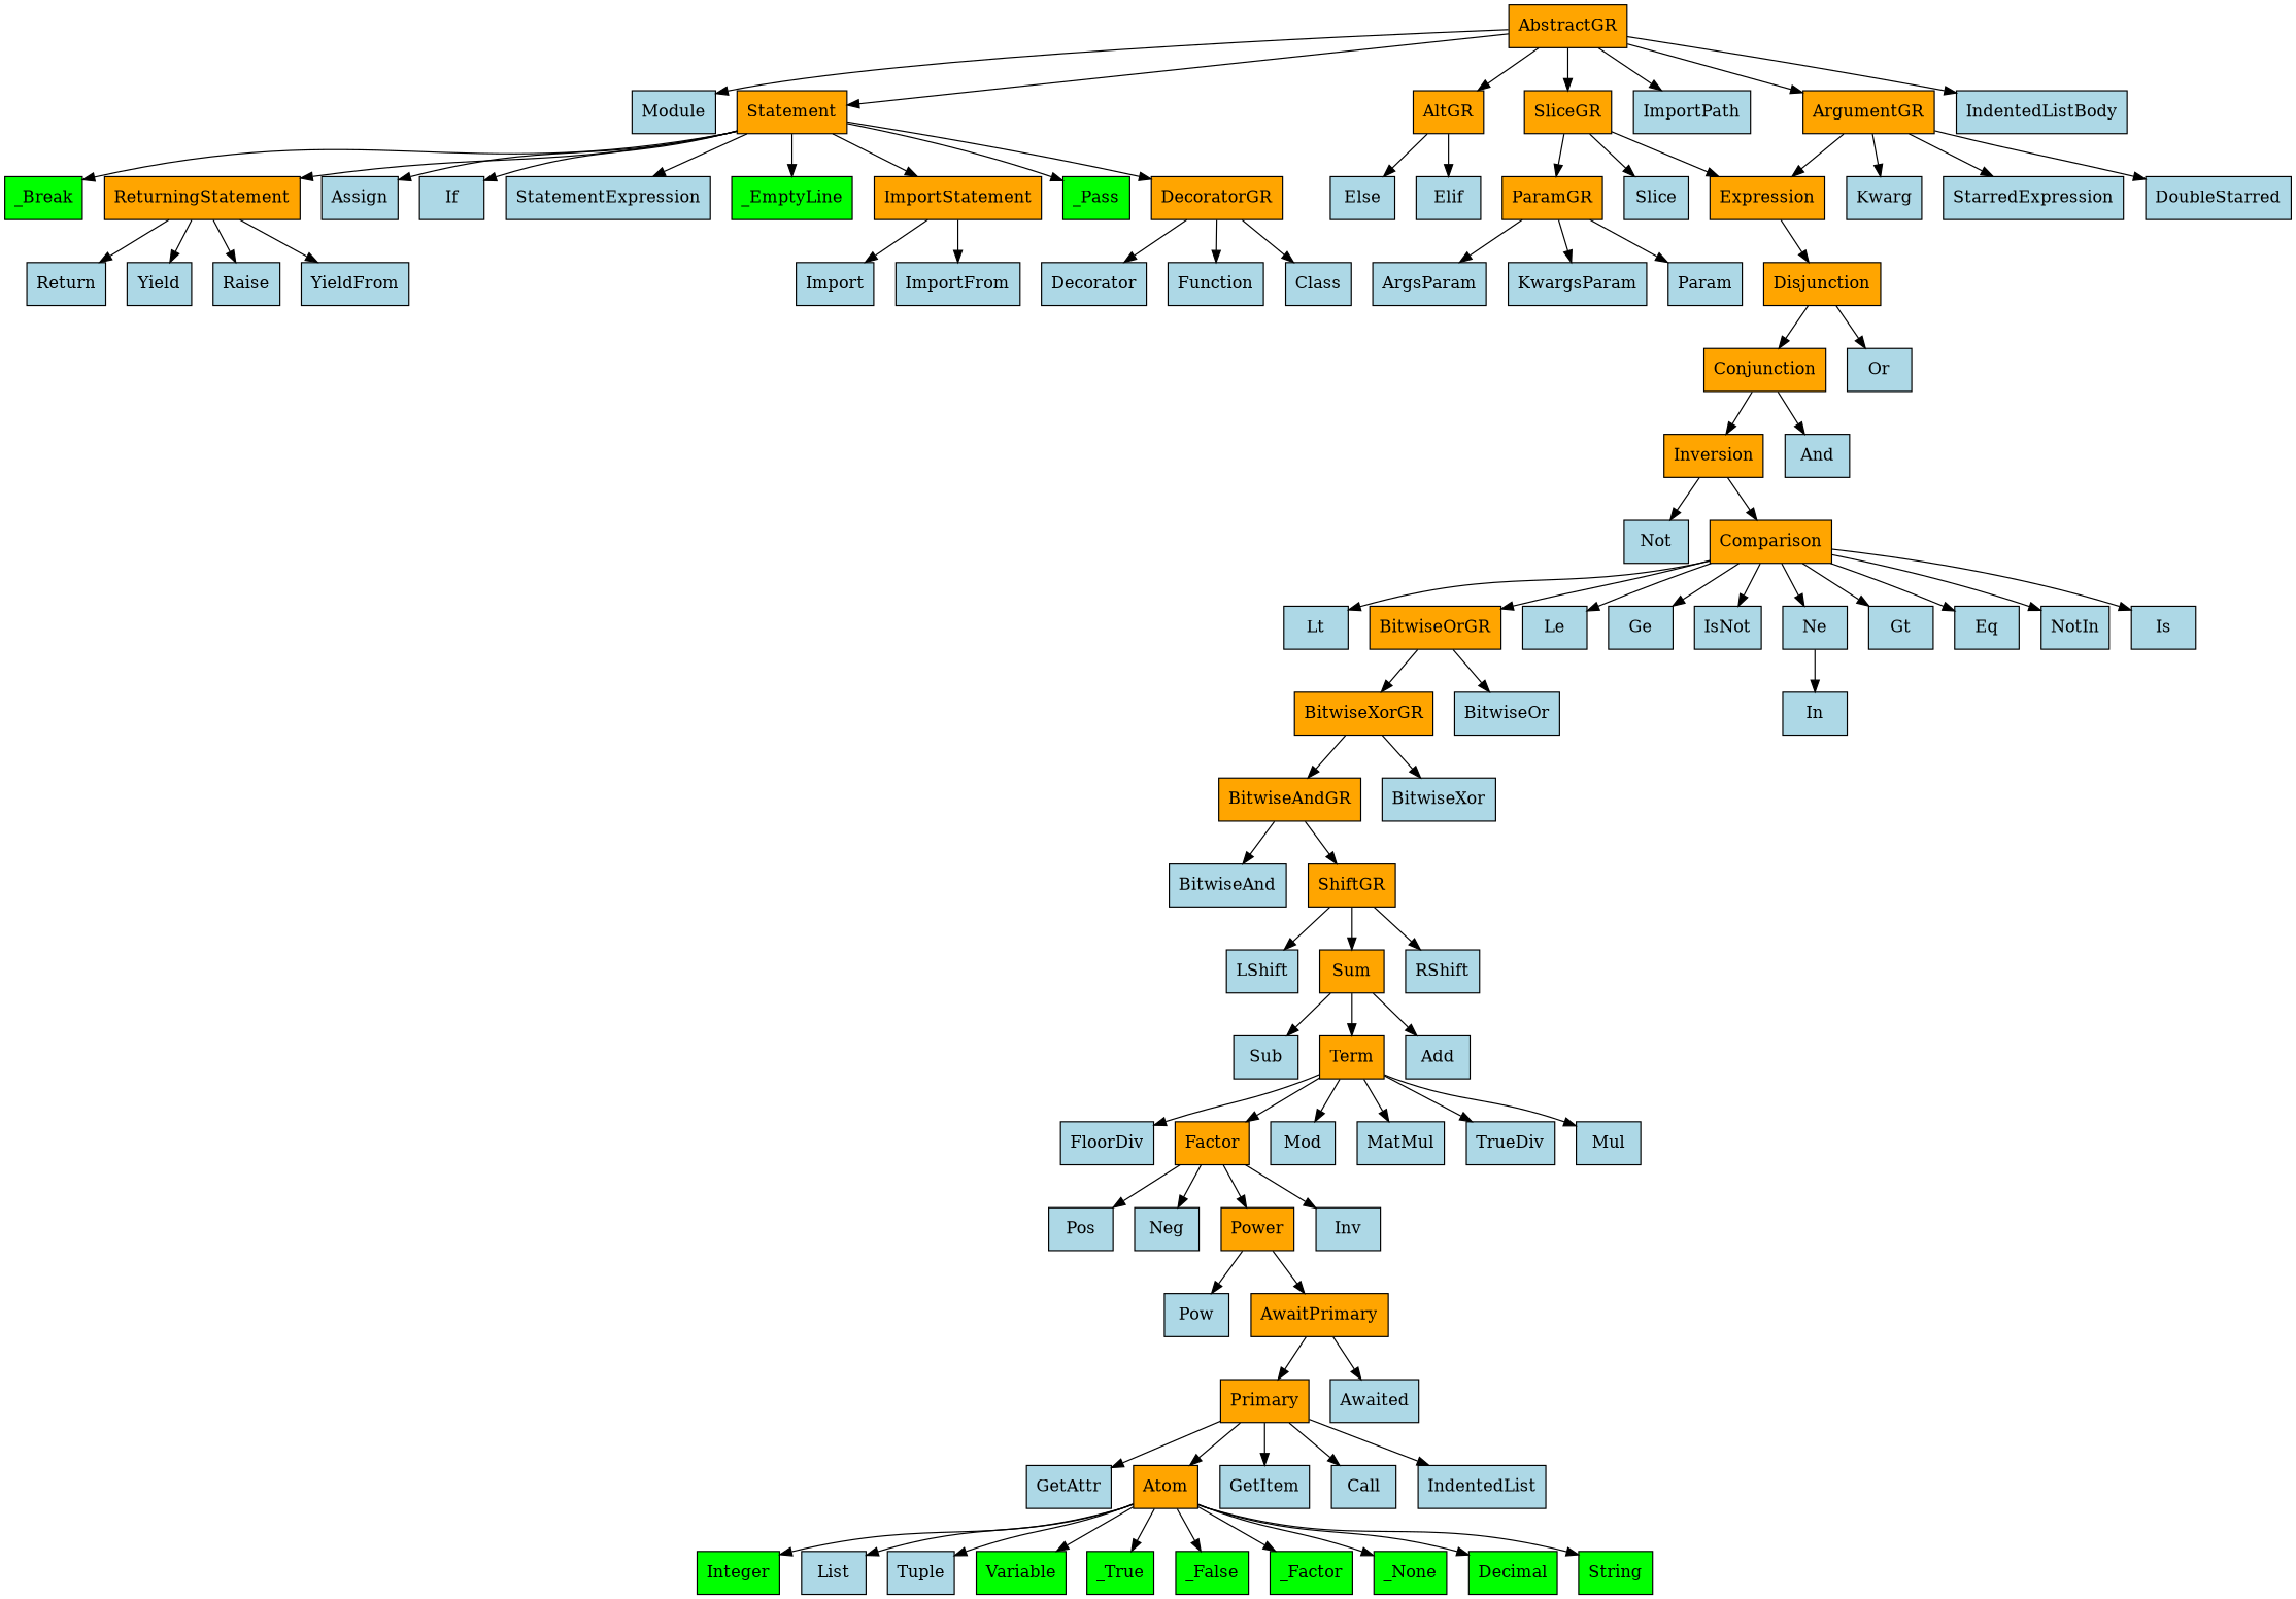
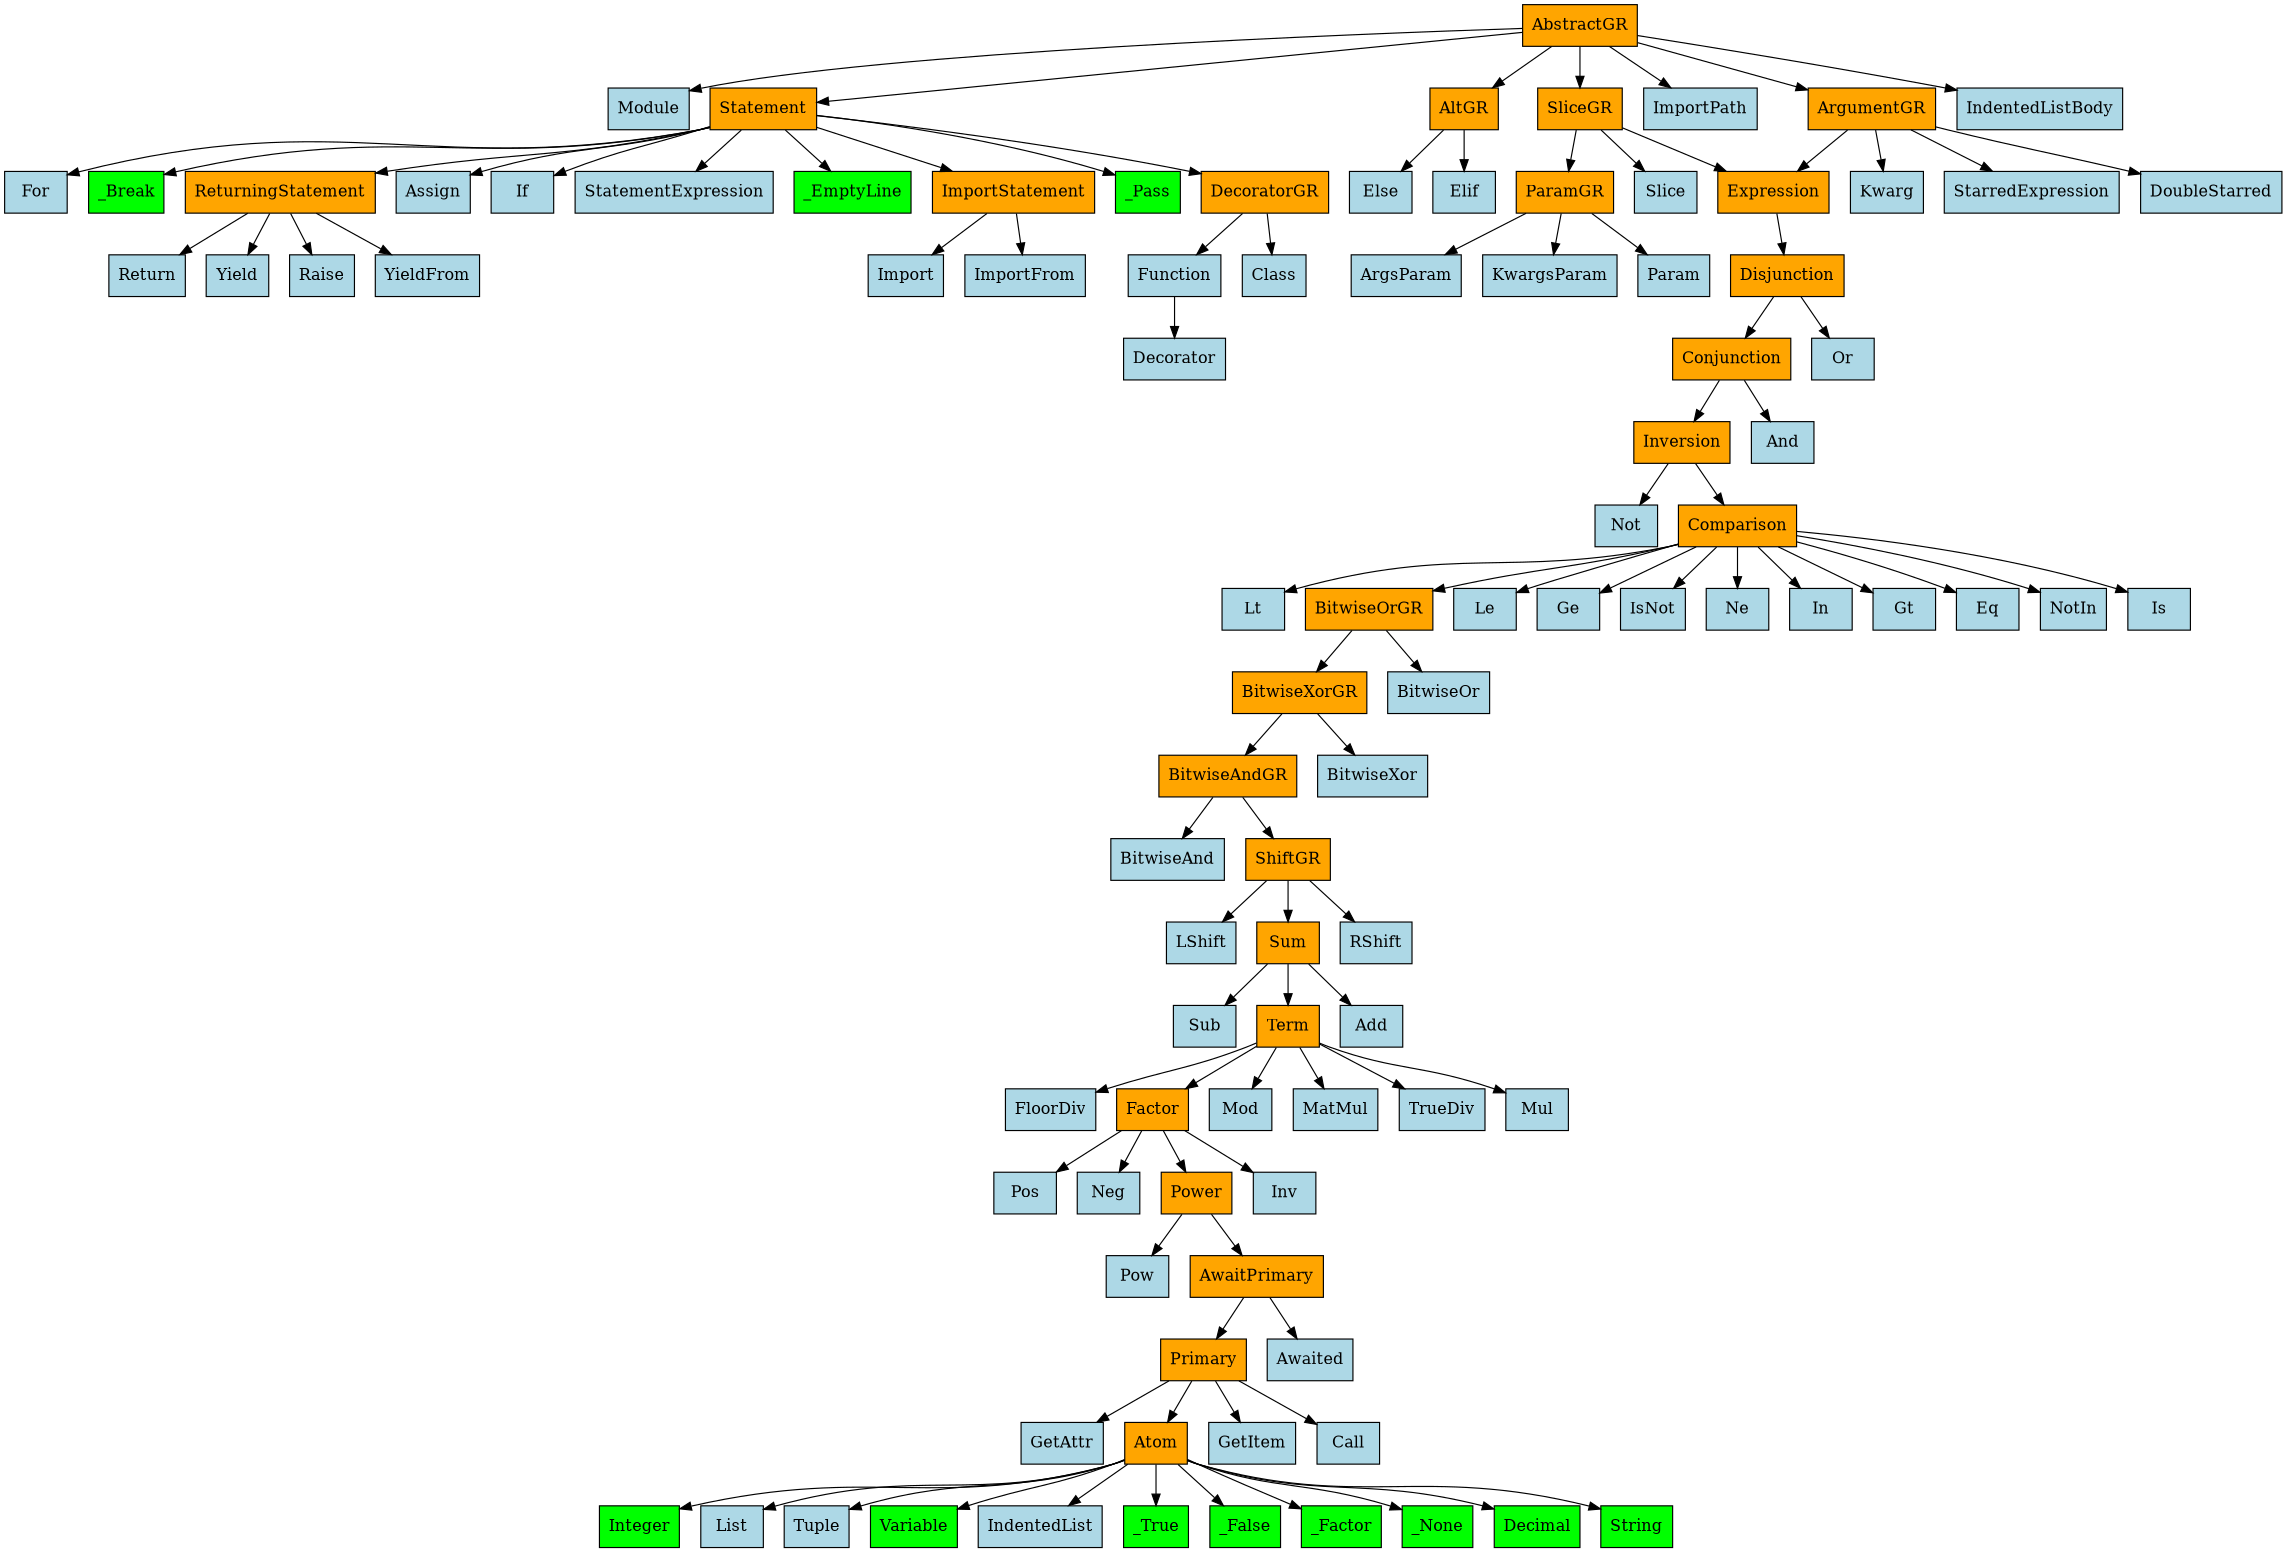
  digraph {
    node [fillcolor=lightblue shape=rect style=filled]
    n1 [fillcolor=orange label=AbstractGR]
    n2 [label=Module]
    n3 [fillcolor=orange label=Statement]
    n4 [fillcolor=orange label=AltGR]
    n5 [fillcolor=orange label=SliceGR]
    n6 [label=ImportPath]
    n7 [fillcolor=orange label=ArgumentGR]
    n8 [label=IndentedListBody]
    n9 [fillcolor=orange label=ParamGR]
    n10 [label=ArgsParam]
    n11 [label=KwargsParam]
    n12 [label=Param]
+   n13 [label=For]
    n14 [fillcolor=lime label=_Break]
    n15 [fillcolor=orange label=ReturningStatement]
    n16 [label=Assign]
    n17 [label=If]
    n18 [label=StatementExpression]
    n19 [fillcolor=lime label=_EmptyLine]
    n20 [fillcolor=orange label=ImportStatement]
    n21 [fillcolor=lime label=_Pass]
    n22 [fillcolor=orange label=DecoratorGR]
    n23 [label=Else]
    n24 [label=Elif]
    n25 [label=Slice]
    n26 [fillcolor=orange label=Expression]
    n27 [label=Kwarg]
    n28 [label=StarredExpression]
    n29 [label=DoubleStarred]
    n30 [label=Return]
    n31 [label=Yield]
    n32 [label=Raise]
    n33 [label=YieldFrom]
    n34 [label=Import]
    n35 [label=ImportFrom]
    n36 [label=Decorator]
    n37 [label=Function]
    n38 [label=Class]
    n39 [fillcolor=orange label=Disjunction]
    n40 [fillcolor=orange label=Conjunction]
    n41 [label=Or]
    n42 [fillcolor=orange label=Inversion]
    n43 [label=And]
    n44 [label=Not]
    n45 [fillcolor=orange label=Comparison]
    n46 [label=Lt]
    n47 [fillcolor=orange label=BitwiseOrGR]
    n48 [label=Le]
    n49 [label=Ge]
    n50 [label=IsNot]
    n51 [label=Ne]
    n52 [label=In]
    n53 [label=Gt]
    n54 [label=Eq]
    n55 [label=NotIn]
    n56 [label=Is]
    n57 [fillcolor=orange label=BitwiseXorGR]
    n58 [label=BitwiseOr]
    n59 [fillcolor=orange label=BitwiseAndGR]
    n60 [label=BitwiseXor]
    n61 [label=BitwiseAnd]
    n62 [fillcolor=orange label=ShiftGR]
    n63 [label=LShift]
    n64 [fillcolor=orange label=Sum]
    n65 [label=RShift]
    n66 [label=Sub]
    n67 [fillcolor=orange label=Term]
    n68 [label=Add]
    n69 [label=FloorDiv]
    n70 [fillcolor=orange label=Factor]
    n71 [label=Mod]
    n72 [label=MatMul]
    n73 [label=TrueDiv]
    n74 [label=Mul]
    n75 [label=Pos]
    n76 [label=Neg]
    n77 [fillcolor=orange label=Power]
    n78 [label=Inv]
    n79 [label=Pow]
    n80 [fillcolor=orange label=AwaitPrimary]
    n81 [fillcolor=orange label=Primary]
    n82 [label=Awaited]
    n83 [label=GetAttr]
    n84 [fillcolor=orange label=Atom]
    n85 [label=GetItem]
    n86 [label=Call]
    n87 [fillcolor=lime label=Integer]
    n88 [label=List]
    n89 [label=Tuple]
    n90 [fillcolor=lime label=Variable]
    n91 [label=IndentedList]
    n92 [fillcolor=lime label=_True]
    n93 [fillcolor=lime label=_False]
    n94 [fillcolor=lime label=_Factor]
    n95 [fillcolor=lime label=_None]
    n96 [fillcolor=lime label=Decimal]
    n97 [fillcolor=lime label=String]
    n1 -> n2
    n1 -> n3
    n1 -> n4
    n1 -> n5
    n1 -> n6
    n1 -> n7
    n1 -> n8
+   n3 -> n13
    n3 -> n14
    n3 -> n15
    n3 -> n16
    n3 -> n17
    n3 -> n18
    n3 -> n19
    n3 -> n20
    n3 -> n21
    n3 -> n22
    n4 -> n23
    n4 -> n24
    n5 -> n9
    n5 -> n25
    n5 -> n26
    n7 -> n26
    n7 -> n27
    n7 -> n28
    n7 -> n29
    n9 -> n10
    n9 -> n11
    n9 -> n12
    n15 -> n30
    n15 -> n31
    n15 -> n32
    n15 -> n33
    n20 -> n34
    n20 -> n35
-   n22 -> n36
+   n37 -> n36
    n22 -> n37
    n22 -> n38
    n26 -> n39
    n39 -> n40
    n39 -> n41
    n40 -> n42
    n40 -> n43
    n42 -> n44
    n42 -> n45
    n45 -> n46
    n45 -> n47
    n45 -> n48
    n45 -> n49
    n45 -> n50
    n45 -> n51
-   n51 -> n52
+   n45 -> n52
    n45 -> n53
    n45 -> n54
    n45 -> n55
    n45 -> n56
    n47 -> n57
    n47 -> n58
    n57 -> n59
    n57 -> n60
    n59 -> n61
    n59 -> n62
    n62 -> n63
    n62 -> n64
    n62 -> n65
    n64 -> n66
    n64 -> n67
    n64 -> n68
    n67 -> n69
    n67 -> n70
    n67 -> n71
    n67 -> n72
    n67 -> n73
    n67 -> n74
    n70 -> n75
    n70 -> n76
    n70 -> n77
    n70 -> n78
    n77 -> n79
    n77 -> n80
    n80 -> n81
    n80 -> n82
    n81 -> n83
    n81 -> n84
    n81 -> n85
    n81 -> n86
    n84 -> n87
    n84 -> n88
    n84 -> n89
    n84 -> n90
-   n81 -> n91
+   n84 -> n91
    n84 -> n92
    n84 -> n93
    n84 -> n94
    n84 -> n95
    n84 -> n96
    n84 -> n97
  }
